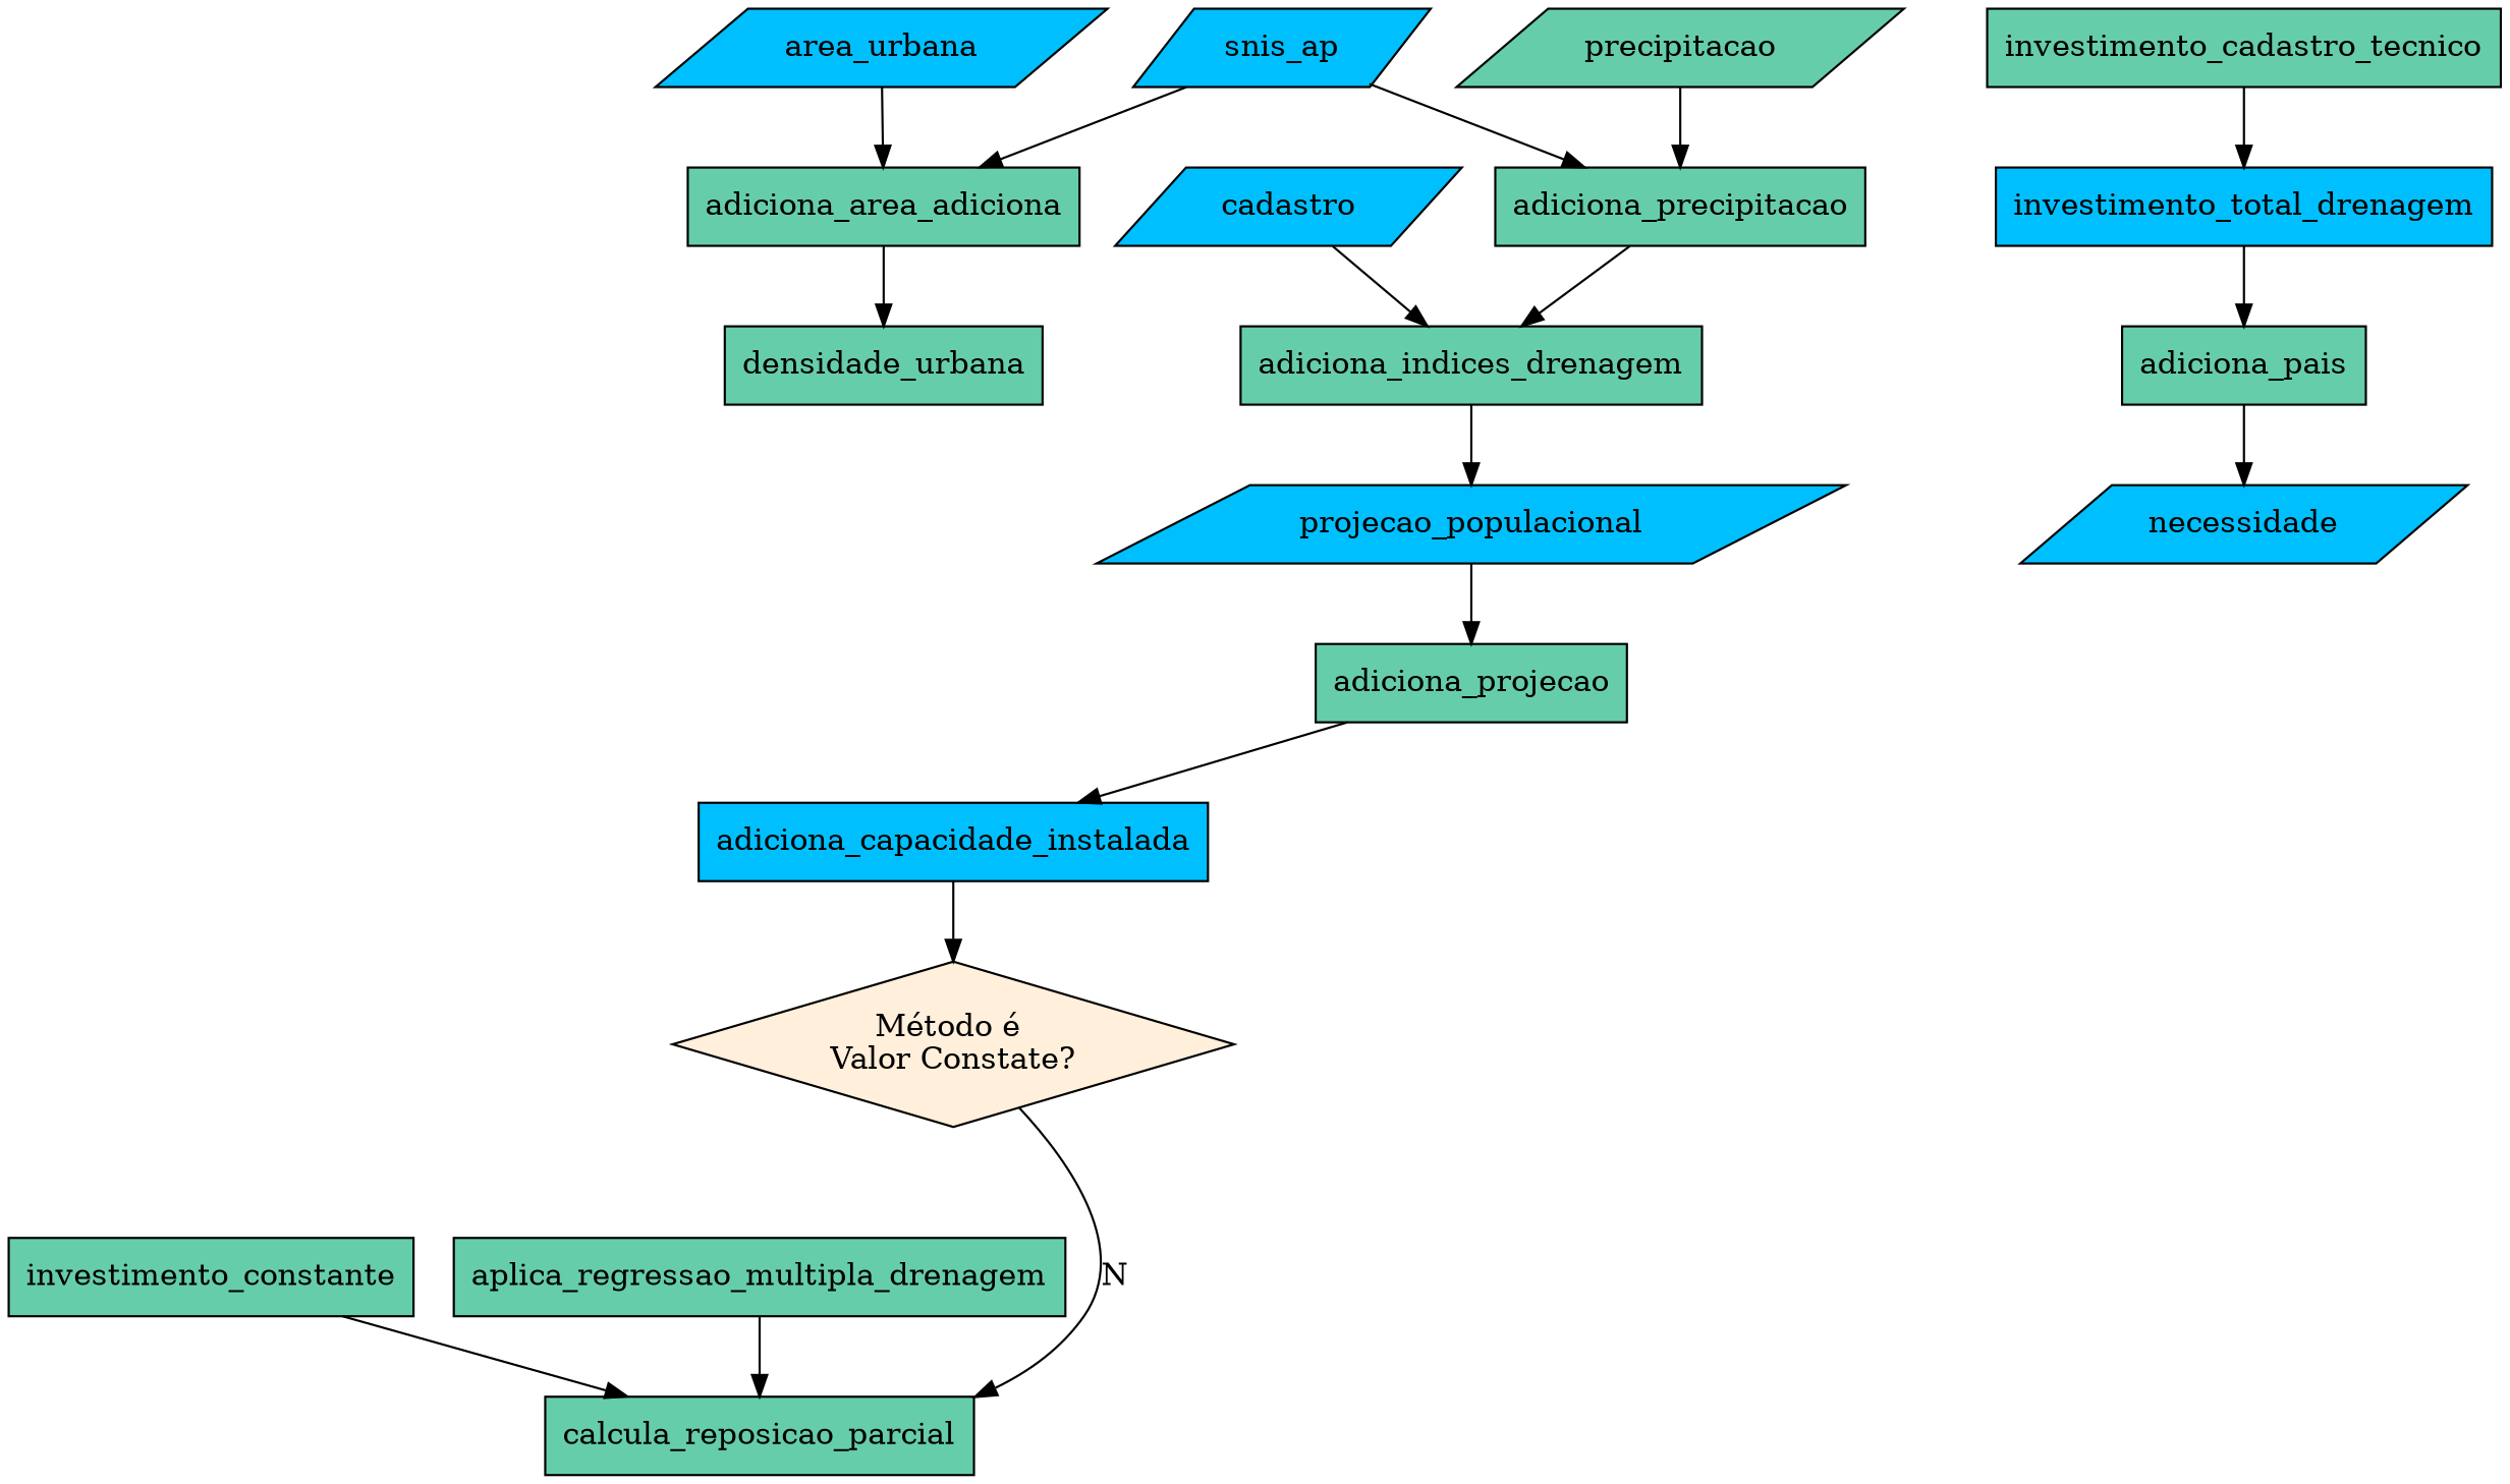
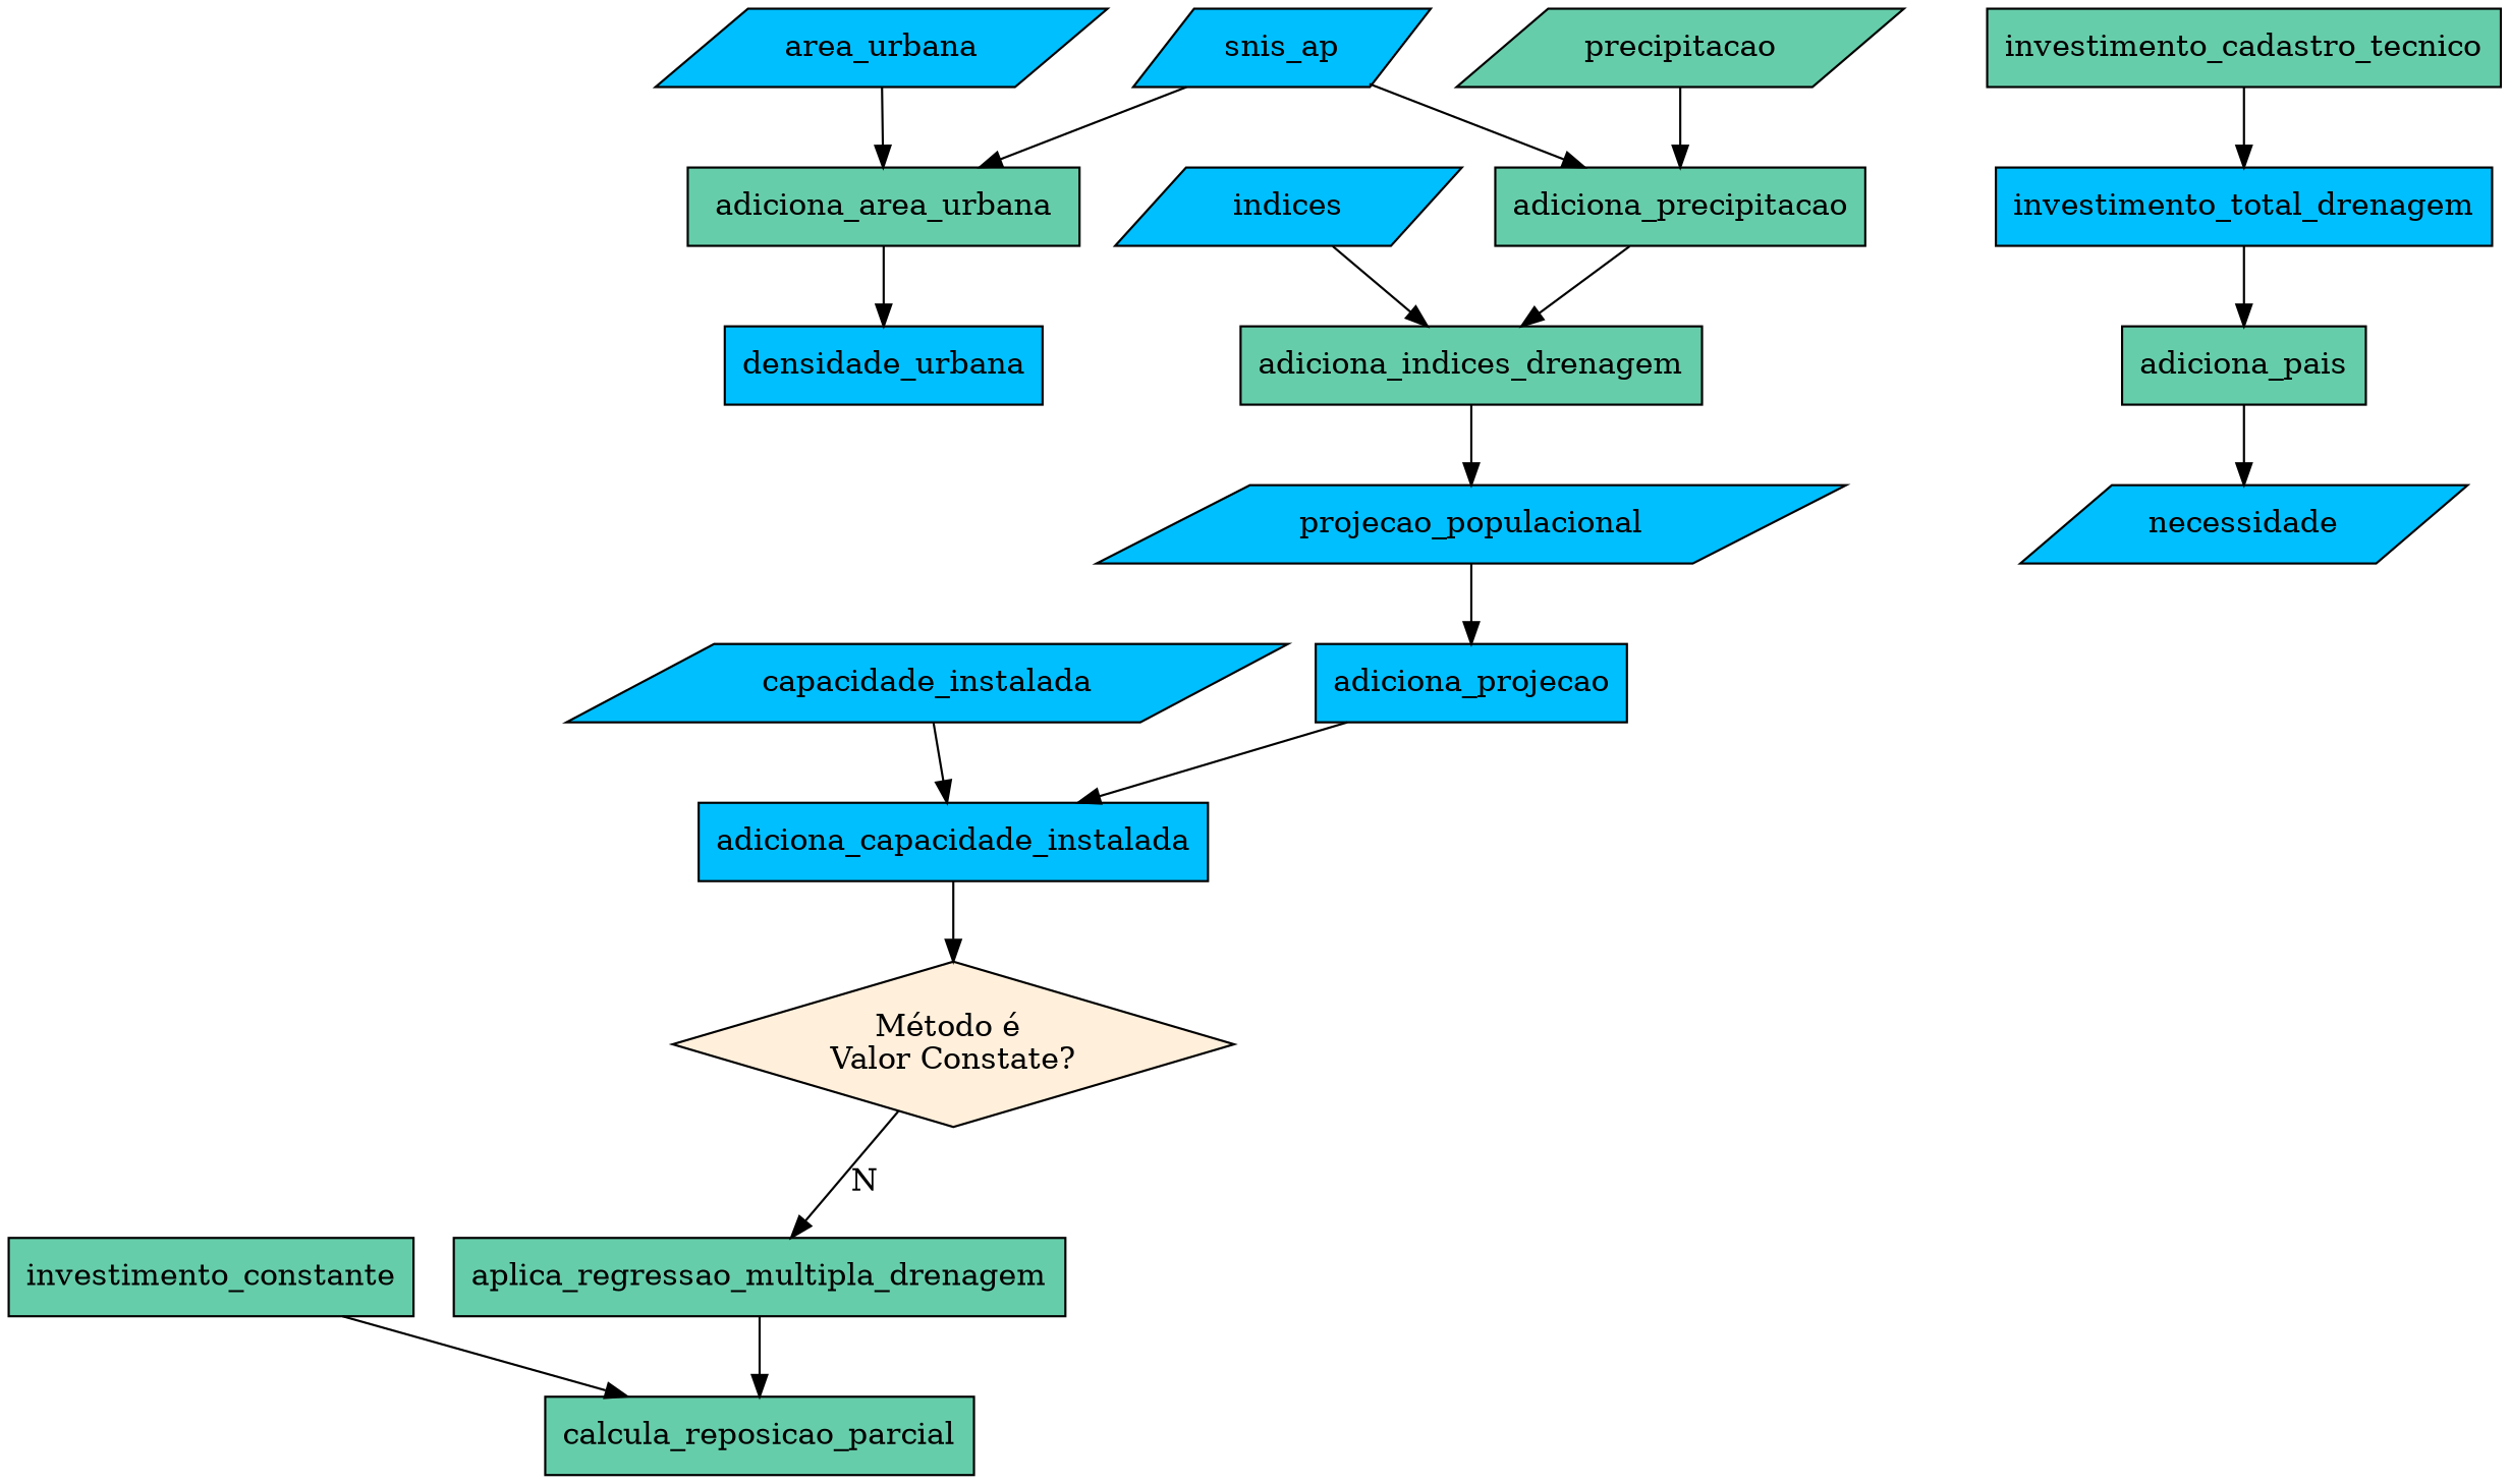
  digraph {
    fontname="Segoe UI"
    node [fillcolor=aquamarine3 shape=box style=filled]
    n1 [fillcolor=antiquewhite1 label="Método é \nValor Constate?" shape=diamond]
    aplica_regressao_multipla_drenagem
    investimento_constante
    calcula_reposicao_parcial
    snis_ap [fillcolor=deepskyblue shape=parallelogram]
-   adiciona_area_urbana [label=adiciona_area_adiciona]
+   adiciona_area_urbana
    adiciona_precipitacao
-   densidade_urbana
+   densidade_urbana [fillcolor=deepskyblue]
    area_urbana [fillcolor=deepskyblue shape=parallelogram]
    precipitacao [shape=parallelogram]
    adiciona_indices_drenagem
+   capacidade_instalada [fillcolor=deepskyblue shape=parallelogram]
    adiciona_capacidade_instalada [fillcolor=deepskyblue]
-   indices [fillcolor=deepskyblue shape=parallelogram label=cadastro]
+   indices [fillcolor=deepskyblue shape=parallelogram]
    projecao_populacional [fillcolor=deepskyblue shape=parallelogram]
-   adiciona_projecao
+   adiciona_projecao [fillcolor=deepskyblue]
    necessidade [fillcolor=deepskyblue shape=parallelogram]
    investimento_total_drenagem [fillcolor=deepskyblue]
    investimento_cadastro_tecnico
    adiciona_pais
-   n1 -> calcula_reposicao_parcial [label=N]
+   n1 -> aplica_regressao_multipla_drenagem [label=N]
    aplica_regressao_multipla_drenagem -> calcula_reposicao_parcial
    investimento_constante -> calcula_reposicao_parcial
    snis_ap -> adiciona_area_urbana
    snis_ap -> adiciona_precipitacao
    adiciona_area_urbana -> densidade_urbana
    adiciona_precipitacao -> adiciona_indices_drenagem
    area_urbana -> adiciona_area_urbana
    precipitacao -> adiciona_precipitacao
    adiciona_indices_drenagem -> projecao_populacional
+   capacidade_instalada -> adiciona_capacidade_instalada
    adiciona_capacidade_instalada -> n1
    indices -> adiciona_indices_drenagem
    projecao_populacional -> adiciona_projecao
    adiciona_projecao -> adiciona_capacidade_instalada
    investimento_total_drenagem -> adiciona_pais
    investimento_cadastro_tecnico -> investimento_total_drenagem
    adiciona_pais -> necessidade
  }
